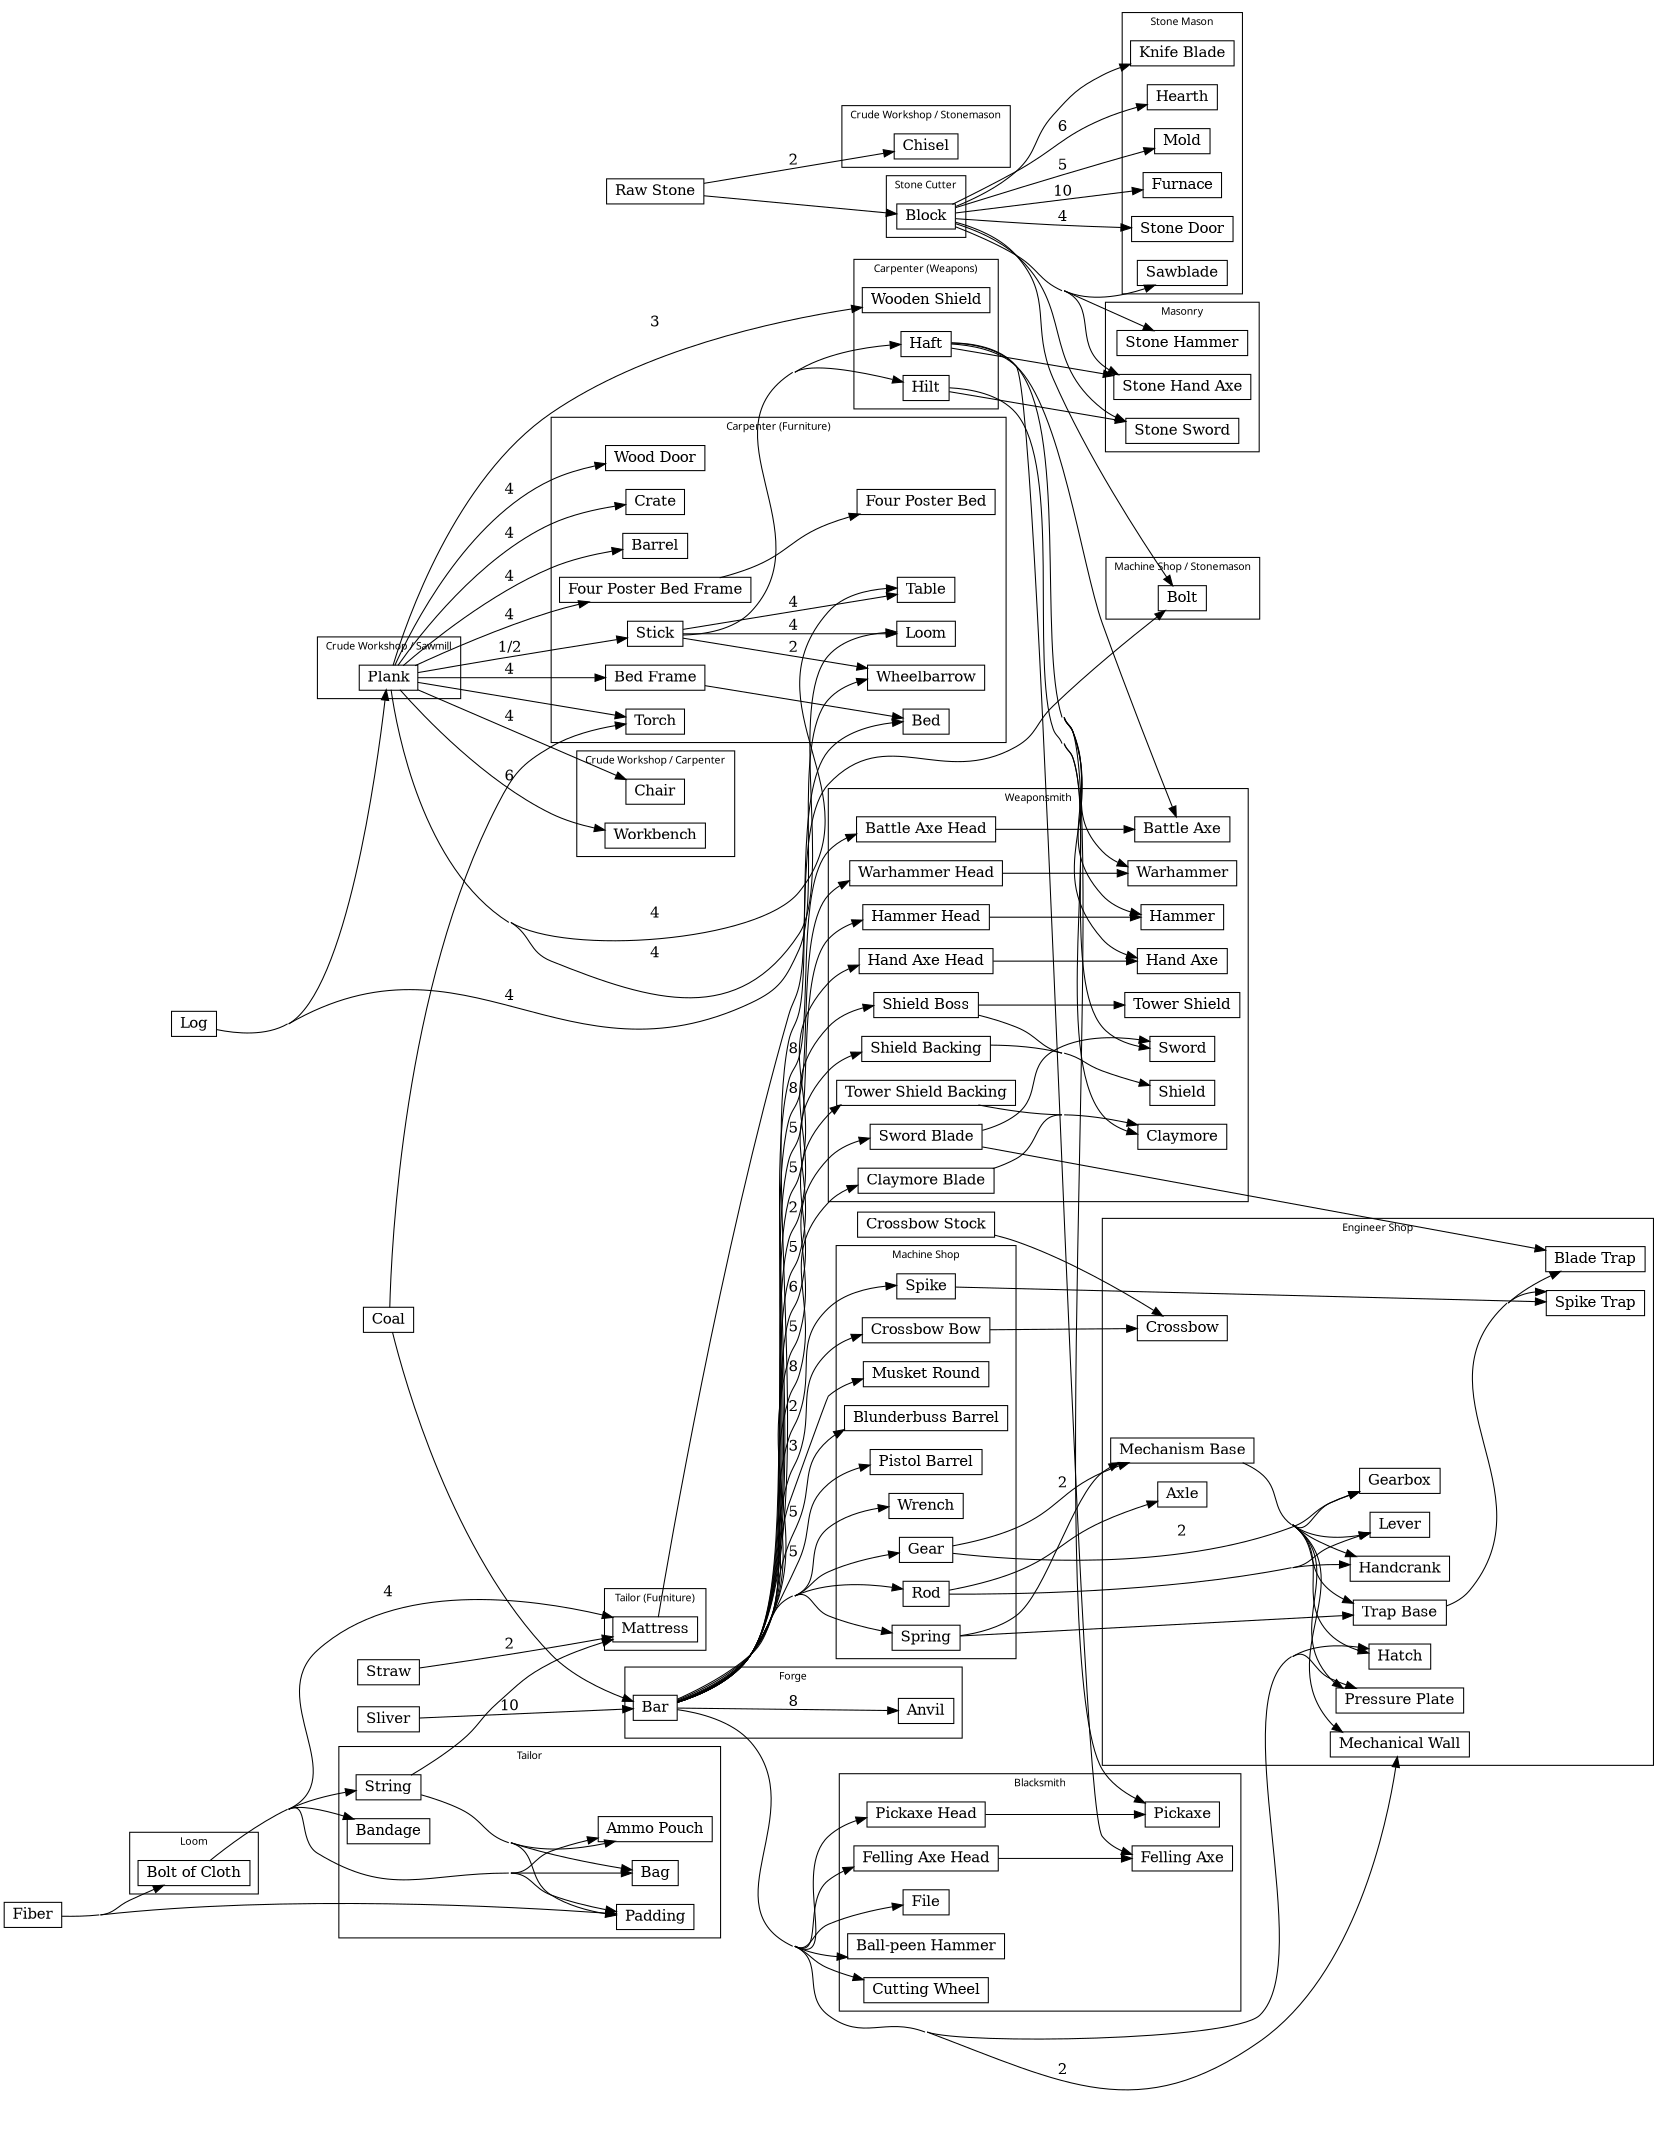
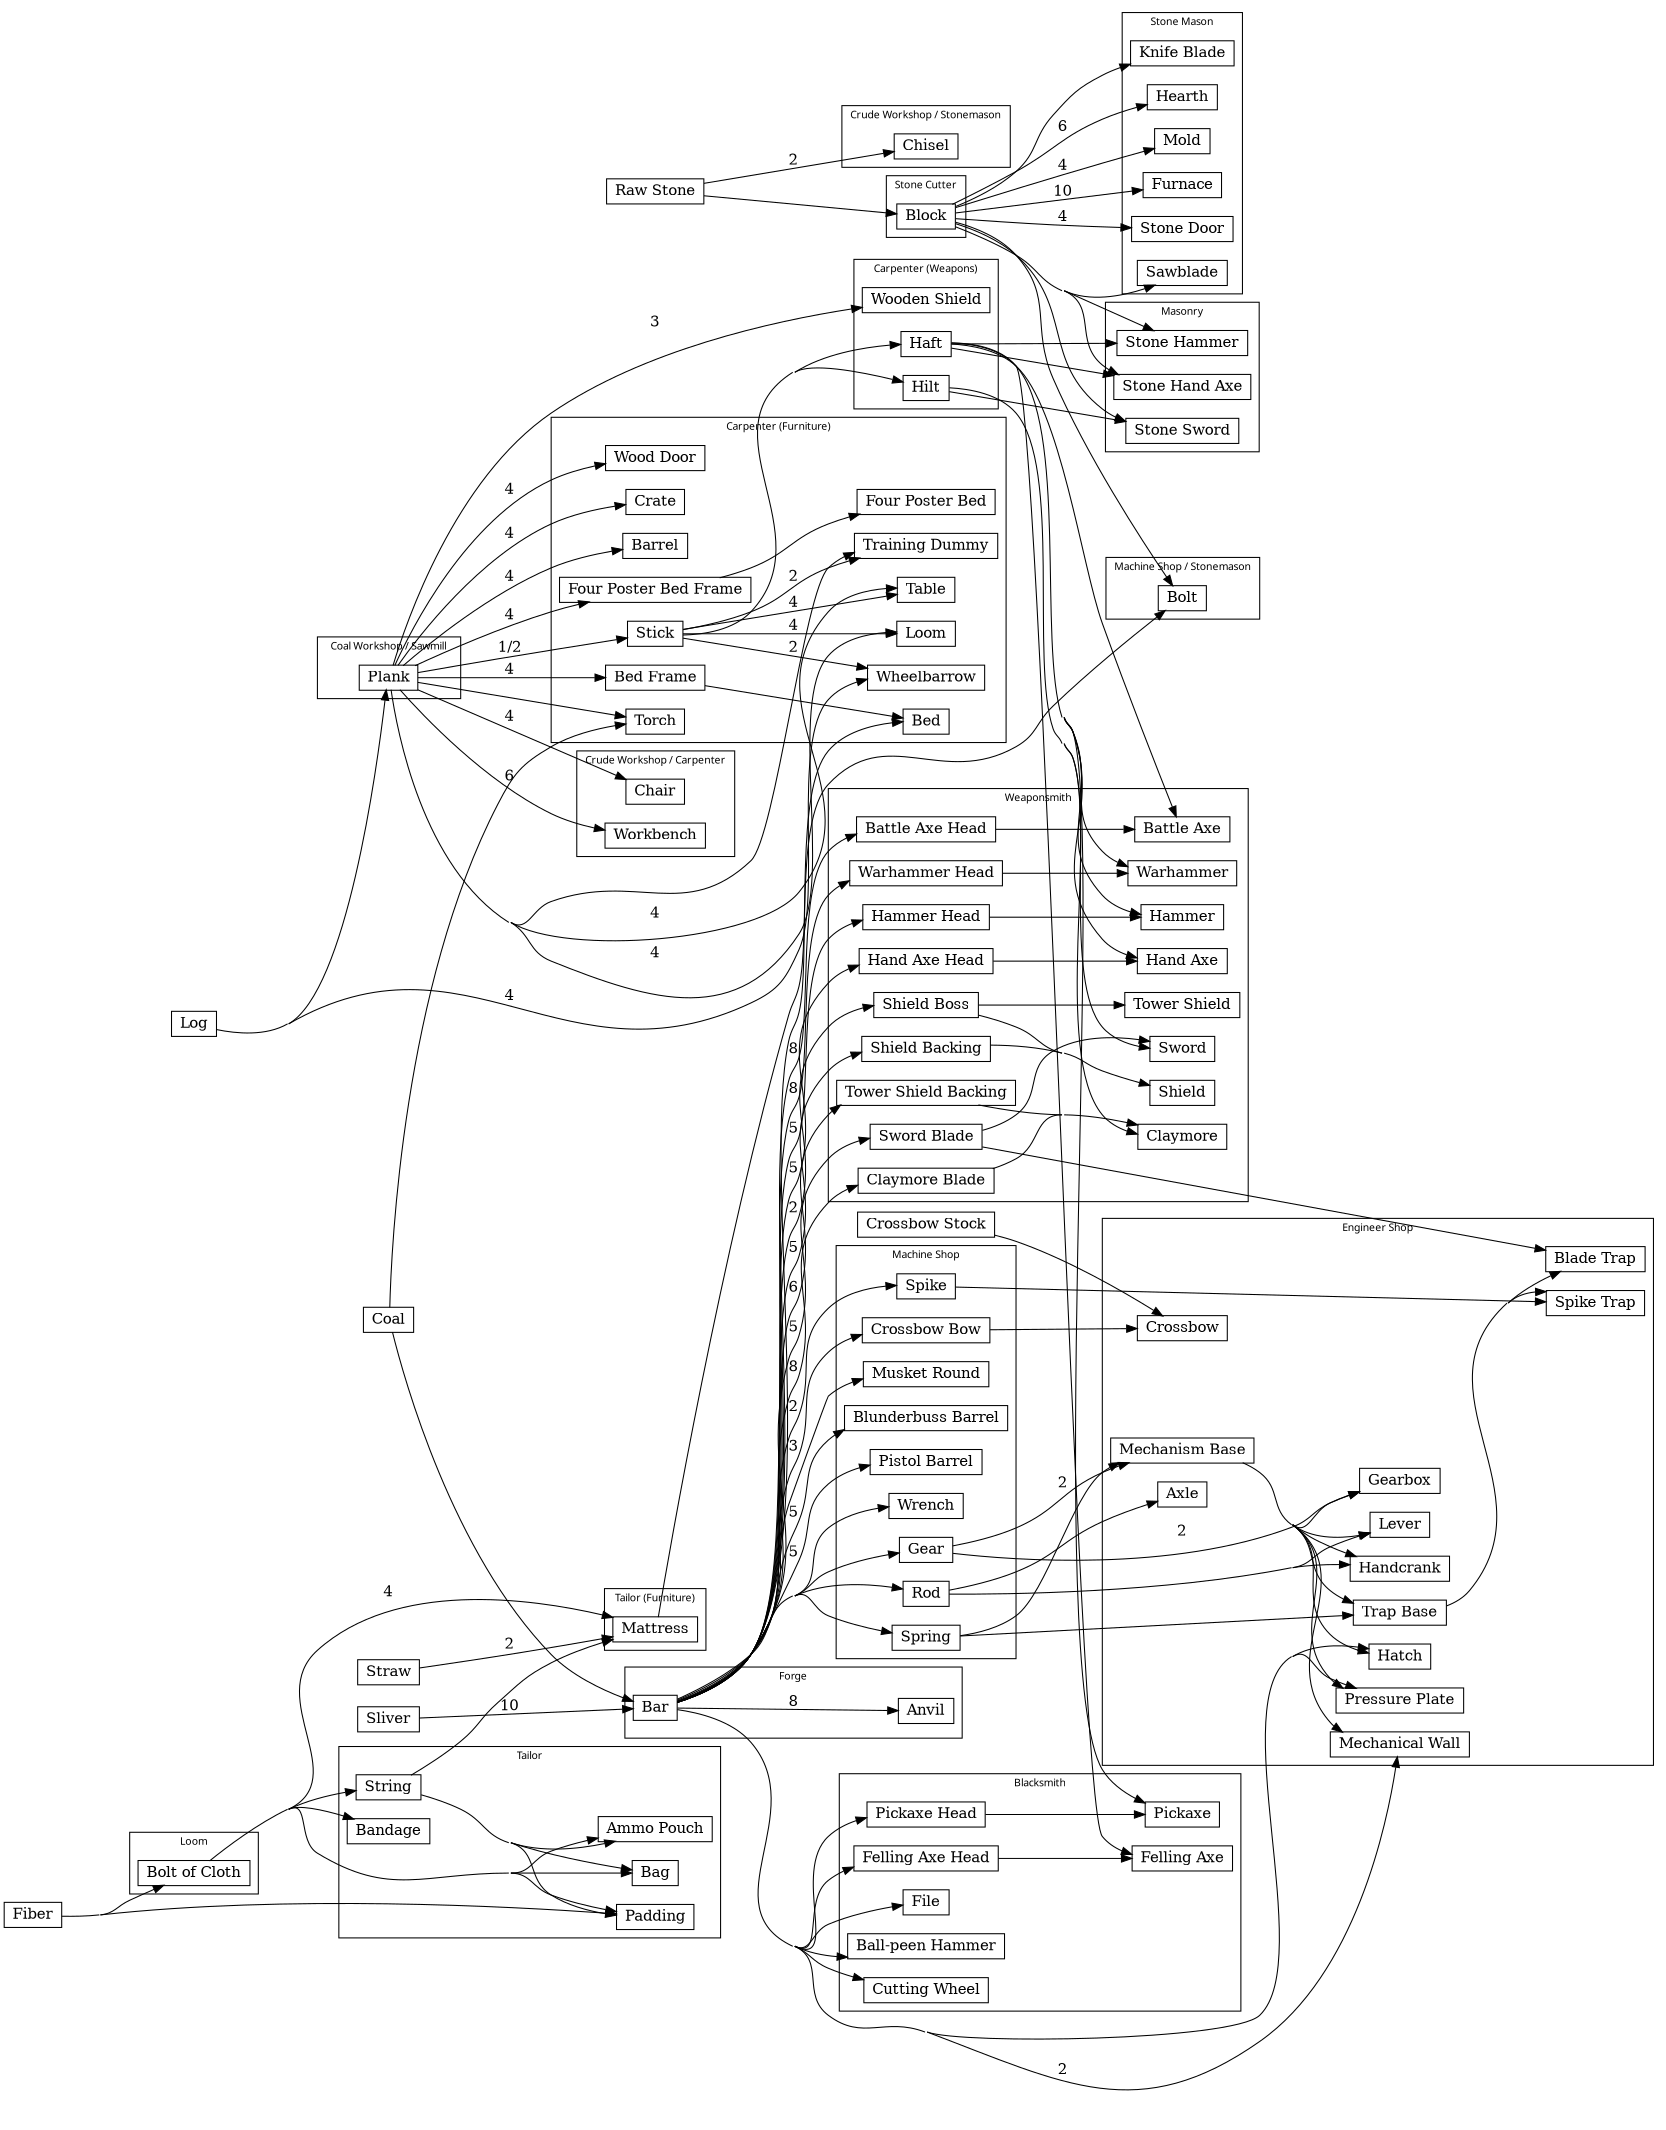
  digraph {
    compound=true
    concentrate=true
    fontname=Verdana
    fontsize=10
    nodesep=.25
    rank=source
    rankdir=LR
    ranksep=1
    splines=true
    node [shape=record]
    edge [concentrate=true weight=1000]
    Block [height=.1 width=.1]
    Bag [height=.1 width=.1]
    Bandage [height=.1 width=.1]
    String [height=.1 width=.1]
    Padding [height=.1 width=.1]
    "Ammo Pouch" [height=.1 width=.1]
    Plank [height=.1 width=.1]
    Chair [height=.1 width=.1]
    Workbench [height=.1 width=.1]
    Chisel [height=.1 width=.1]
    Stick [height=.1 width=.1]
    Loom [height=.1 width=.1]
    Table [height=.1 width=.1]
    Bed [height=.1 width=.1]
    "Wood Door" [height=.1 width=.1]
    Torch [height=.1 width=.1]
+   "Training Dummy" [height=.1 width=.1]
    Crate [height=.1 width=.1]
    Barrel [height=.1 width=.1]
    "Four Poster Bed" [height=.1 width=.1]
    "Bed Frame" [height=.1 width=.1]
    "Four Poster Bed Frame" [height=.1 width=.1]
    Wheelbarrow [height=.1 width=.1]
    Haft [height=.1 width=.1]
    Hilt [height=.1 width=.1]
    "Wooden Shield" [height=.1 width=.1]
    "Cutting Wheel" [height=.1 width=.1]
    "Pickaxe Head" [height=.1 width=.1]
    Pickaxe [height=.1 width=.1]
    "Felling Axe Head" [height=.1 width=.1]
    "Felling Axe" [height=.1 width=.1]
    File [height=.1 width=.1]
    "Ball-peen Hammer" [height=.1 width=.1]
    Bar [height=.1 width=.1]
    Anvil [height=.1 width=.1]
    "Bolt of Cloth" [height=.1 width=.1]
    Mattress [height=.1 width=.1]
    "Stone Door" [height=.1 width=.1]
    Sawblade [height=.1 width=.1]
    "Knife Blade" [height=.1 width=.1]
    Hearth [height=.1 width=.1]
    Mold [height=.1 width=.1]
    Furnace [height=.1 width=.1]
    "Stone Sword" [height=.1 width=.1]
    "Stone Hand Axe" [height=.1 width=.1]
    "Stone Hammer" [height=.1 width=.1]
    Sword [height=.1 width=.1]
    "Hand Axe" [height=.1 width=.1]
    Hammer [height=.1 width=.1]
    "Sword Blade" [height=.1 width=.1]
    "Hand Axe Head" [height=.1 width=.1]
    "Hammer Head" [height=.1 width=.1]
    "Claymore Blade" [height=.1 width=.1]
    Claymore [height=.1 width=.1]
    "Battle Axe Head" [height=.1 width=.1]
    "Battle Axe" [height=.1 width=.1]
    "Warhammer Head" [height=.1 width=.1]
    Warhammer [height=.1 width=.1]
    "Shield Boss" [height=.1 width=.1]
    "Shield Backing" [height=.1 width=.1]
    Shield [height=.1 width=.1]
    "Tower Shield Backing" [height=.1 width=.1]
    "Tower Shield" [height=.1 width=.1]
    Wrench [height=.1 width=.1]
    Rod [height=.1 width=.1]
    Gear [height=.1 width=.1]
    Spring [height=.1 width=.1]
    Spike [height=.1 width=.1]
    "Crossbow Bow" [height=.1 width=.1]
    "Musket Round" [height=.1 width=.1]
    "Blunderbuss Barrel" [height=.1 width=.1]
    "Pistol Barrel" [height=.1 width=.1]
    Bolt [height=.1 width=.1]
    Axle [height=.1 width=.1]
    Gearbox [height=.1 width=.1]
    Lever [height=.1 width=.1]
    "Pressure Plate" [height=.1 width=.1]
    "Mechanical Wall" [height=.1 width=.1]
    Hatch [height=.1 width=.1]
    Handcrank [height=.1 width=.1]
    "Spike Trap" [height=.1 width=.1]
    "Blade Trap" [height=.1 width=.1]
    "Trap Base" [height=.1 width=.1]
    "Mechanism Base" [height=.1 width=.1]
    Crossbow [height=.1 width=.1]
    "Raw Stone" [height=.1 width=.1]
    Log [height=.1 width=.1]
    Coal [height=.1 width=.1]
    Sliver [height=.1 width=.1]
    Fiber [height=.1 width=.1]
    Straw [height=.1 width=.1]
    "Crossbow Stock" [height=.1 width=.1]
    subgraph cluster_1 {
      label="Stone Cutter"
      Block
    }
    subgraph cluster_2 {
      label=Tailor
      Bag
      Bandage
      String
      Padding
      "Ammo Pouch"
    }
    subgraph cluster_3 {
      label=Sawmill
    }
    subgraph cluster_4 {
-     label="Crude Workshop / Sawmill"
+     label="Coal Workshop / Sawmill"
      Plank
    }
    subgraph cluster_5 {
      label="Crude Workshop / Carpenter"
      Chair
      Workbench
    }
    subgraph cluster_6 {
      label="Crude Workshop / Stonemason"
      Chisel
    }
    subgraph cluster_7 {
      label="Carpenter (Furniture)"
      Stick
      Loom
      Table
      Bed
      "Wood Door"
      Torch
+     "Training Dummy"
      Crate
      Barrel
      "Four Poster Bed"
      "Bed Frame"
      "Four Poster Bed Frame"
      Wheelbarrow
    }
    subgraph cluster_8 {
      label="Carpenter (Weapons)"
      Haft
      Hilt
      "Wooden Shield"
    }
    subgraph cluster_9 {
      label=Blacksmith
      "Cutting Wheel"
      "Pickaxe Head"
      Pickaxe
      "Felling Axe Head"
      "Felling Axe"
      File
      "Ball-peen Hammer"
    }
    subgraph cluster_10 {
      label=Forge
      Bar
      Anvil
    }
    subgraph cluster_11 {
      label=Loom
      "Bolt of Cloth"
    }
    subgraph cluster_12 {
      label="Tailor (Furniture)"
      Mattress
    }
    subgraph cluster_13 {
      label="Stone Mason"
      "Stone Door"
      Sawblade
      "Knife Blade"
      Hearth
      Mold
      Furnace
    }
    subgraph cluster_14 {
      label=Masonry
      "Stone Sword"
      "Stone Hand Axe"
      "Stone Hammer"
    }
    subgraph cluster_15 {
      label=Weaponsmith
      Sword
      "Hand Axe"
      Hammer
      "Sword Blade"
      "Hand Axe Head"
      "Hammer Head"
      "Claymore Blade"
      Claymore
      "Battle Axe Head"
      "Battle Axe"
      "Warhammer Head"
      Warhammer
      "Shield Boss"
      "Shield Backing"
      Shield
      "Tower Shield Backing"
      "Tower Shield"
    }
    subgraph cluster_16 {
      label="Machine Shop"
      Wrench
      Rod
      Gear
      Spring
      Spike
      "Crossbow Bow"
      "Musket Round"
      "Blunderbuss Barrel"
      "Pistol Barrel"
    }
    subgraph cluster_17 {
      label="Machine Shop / Stonemason"
      Bolt
    }
    subgraph cluster_18 {
      label="Engineer Shop"
      Axle
      Gearbox
      Lever
      "Pressure Plate"
      "Mechanical Wall"
      Hatch
      Handcrank
      "Spike Trap"
      "Blade Trap"
      "Trap Base"
      "Mechanism Base"
      Crossbow
    }
    Block -> "Stone Door" [label=4]
    Block -> Sawblade
    Block -> "Knife Blade"
    Block -> Hearth [label=6]
-   Block -> Mold [label=5]
+   Block -> Mold [label=4]
    Block -> Furnace [label=10]
    Block -> "Stone Sword"
    Block -> "Stone Hand Axe"
    Block -> "Stone Hammer"
    Block -> Bolt
    String -> Bag
    String -> Padding
    String -> "Ammo Pouch"
    String -> Mattress
    Plank -> Chair [label=4]
    Plank -> Workbench [label=6]
    Plank -> Stick [label="1/2"]
    Plank -> Loom [label=4]
    Plank -> Table [label=4]
    Plank -> "Wood Door" [label=4]
    Plank -> Torch
+   Plank -> "Training Dummy"
    Plank -> Crate [label=4]
    Plank -> Barrel [label=4]
    Plank -> "Bed Frame" [label=4]
    Plank -> "Four Poster Bed Frame" [label=4]
    Plank -> "Wooden Shield" [label=3]
    Stick -> Loom [label=4]
    Stick -> Table [label=4]
+   Stick -> "Training Dummy" [label=2]
    Stick -> Wheelbarrow [label=2]
    Stick -> Haft
    Stick -> Hilt
    "Bed Frame" -> Bed
    "Four Poster Bed Frame" -> "Four Poster Bed"
    Haft -> Pickaxe
    Haft -> "Felling Axe"
    Haft -> "Stone Hand Axe"
+   Haft -> "Stone Hammer"
    Haft -> "Hand Axe"
    Haft -> Hammer
    Haft -> "Battle Axe"
    Haft -> Warhammer
    Hilt -> "Stone Sword"
    Hilt -> Sword
    Hilt -> Claymore
    "Pickaxe Head" -> Pickaxe
    "Felling Axe Head" -> "Felling Axe"
    Bar -> "Cutting Wheel"
    Bar -> "Pickaxe Head"
    Bar -> "Felling Axe Head"
    Bar -> File
    Bar -> "Ball-peen Hammer"
    Bar -> Anvil [label=8]
    Bar -> "Sword Blade" [label=5]
    Bar -> "Hand Axe Head" [label=5]
    Bar -> "Hammer Head" [label=5]
    Bar -> "Claymore Blade" [label=8]
    Bar -> "Battle Axe Head" [label=8]
    Bar -> "Warhammer Head" [label=8]
    Bar -> "Shield Boss" [label=2]
    Bar -> "Shield Backing" [label=5]
    Bar -> "Tower Shield Backing" [label=6]
    Bar -> Wrench
    Bar -> Rod
    Bar -> Gear
    Bar -> Spring
    Bar -> Spike [label=2]
    Bar -> "Crossbow Bow" [label=3]
    Bar -> "Musket Round"
    Bar -> "Blunderbuss Barrel" [label=5]
    Bar -> "Pistol Barrel" [label=5]
    Bar -> Bolt
    Bar -> "Pressure Plate"
    Bar -> "Mechanical Wall" [label=2]
    Bar -> Hatch
    "Bolt of Cloth" -> Bag
    "Bolt of Cloth" -> Bandage
    "Bolt of Cloth" -> String
    "Bolt of Cloth" -> Padding
    "Bolt of Cloth" -> "Ammo Pouch"
    "Bolt of Cloth" -> Mattress [label=4]
    Mattress -> Bed
    "Sword Blade" -> Sword
    "Sword Blade" -> "Blade Trap"
    "Hand Axe Head" -> "Hand Axe"
    "Hammer Head" -> Hammer
    "Claymore Blade" -> Claymore
    "Battle Axe Head" -> "Battle Axe"
    "Warhammer Head" -> Warhammer
    "Shield Boss" -> Shield
    "Shield Boss" -> "Tower Shield"
    "Shield Backing" -> Shield
    "Tower Shield Backing" -> Claymore
    Rod -> Axle
    Rod -> Lever
    Rod -> Handcrank
    Gear -> Gearbox [label=2]
    Gear -> "Mechanism Base" [label=2]
    Spring -> "Trap Base"
    Spring -> "Mechanism Base"
    Spike -> "Spike Trap"
    "Crossbow Bow" -> Crossbow
    "Trap Base" -> "Spike Trap"
    "Trap Base" -> "Blade Trap"
    "Mechanism Base" -> Gearbox
    "Mechanism Base" -> Lever
    "Mechanism Base" -> "Pressure Plate"
    "Mechanism Base" -> "Mechanical Wall"
    "Mechanism Base" -> Hatch
    "Mechanism Base" -> Handcrank
    "Mechanism Base" -> "Trap Base"
    "Raw Stone" -> Block
    "Raw Stone" -> Chisel [label=2]
    Log -> Plank
    Log -> Wheelbarrow [label=4]
    Coal -> Torch
    Coal -> Bar
    Sliver -> Bar [label=10]
    Fiber -> Padding
    Fiber -> "Bolt of Cloth"
    Straw -> Mattress [label=2]
    "Crossbow Stock" -> Crossbow
  }
